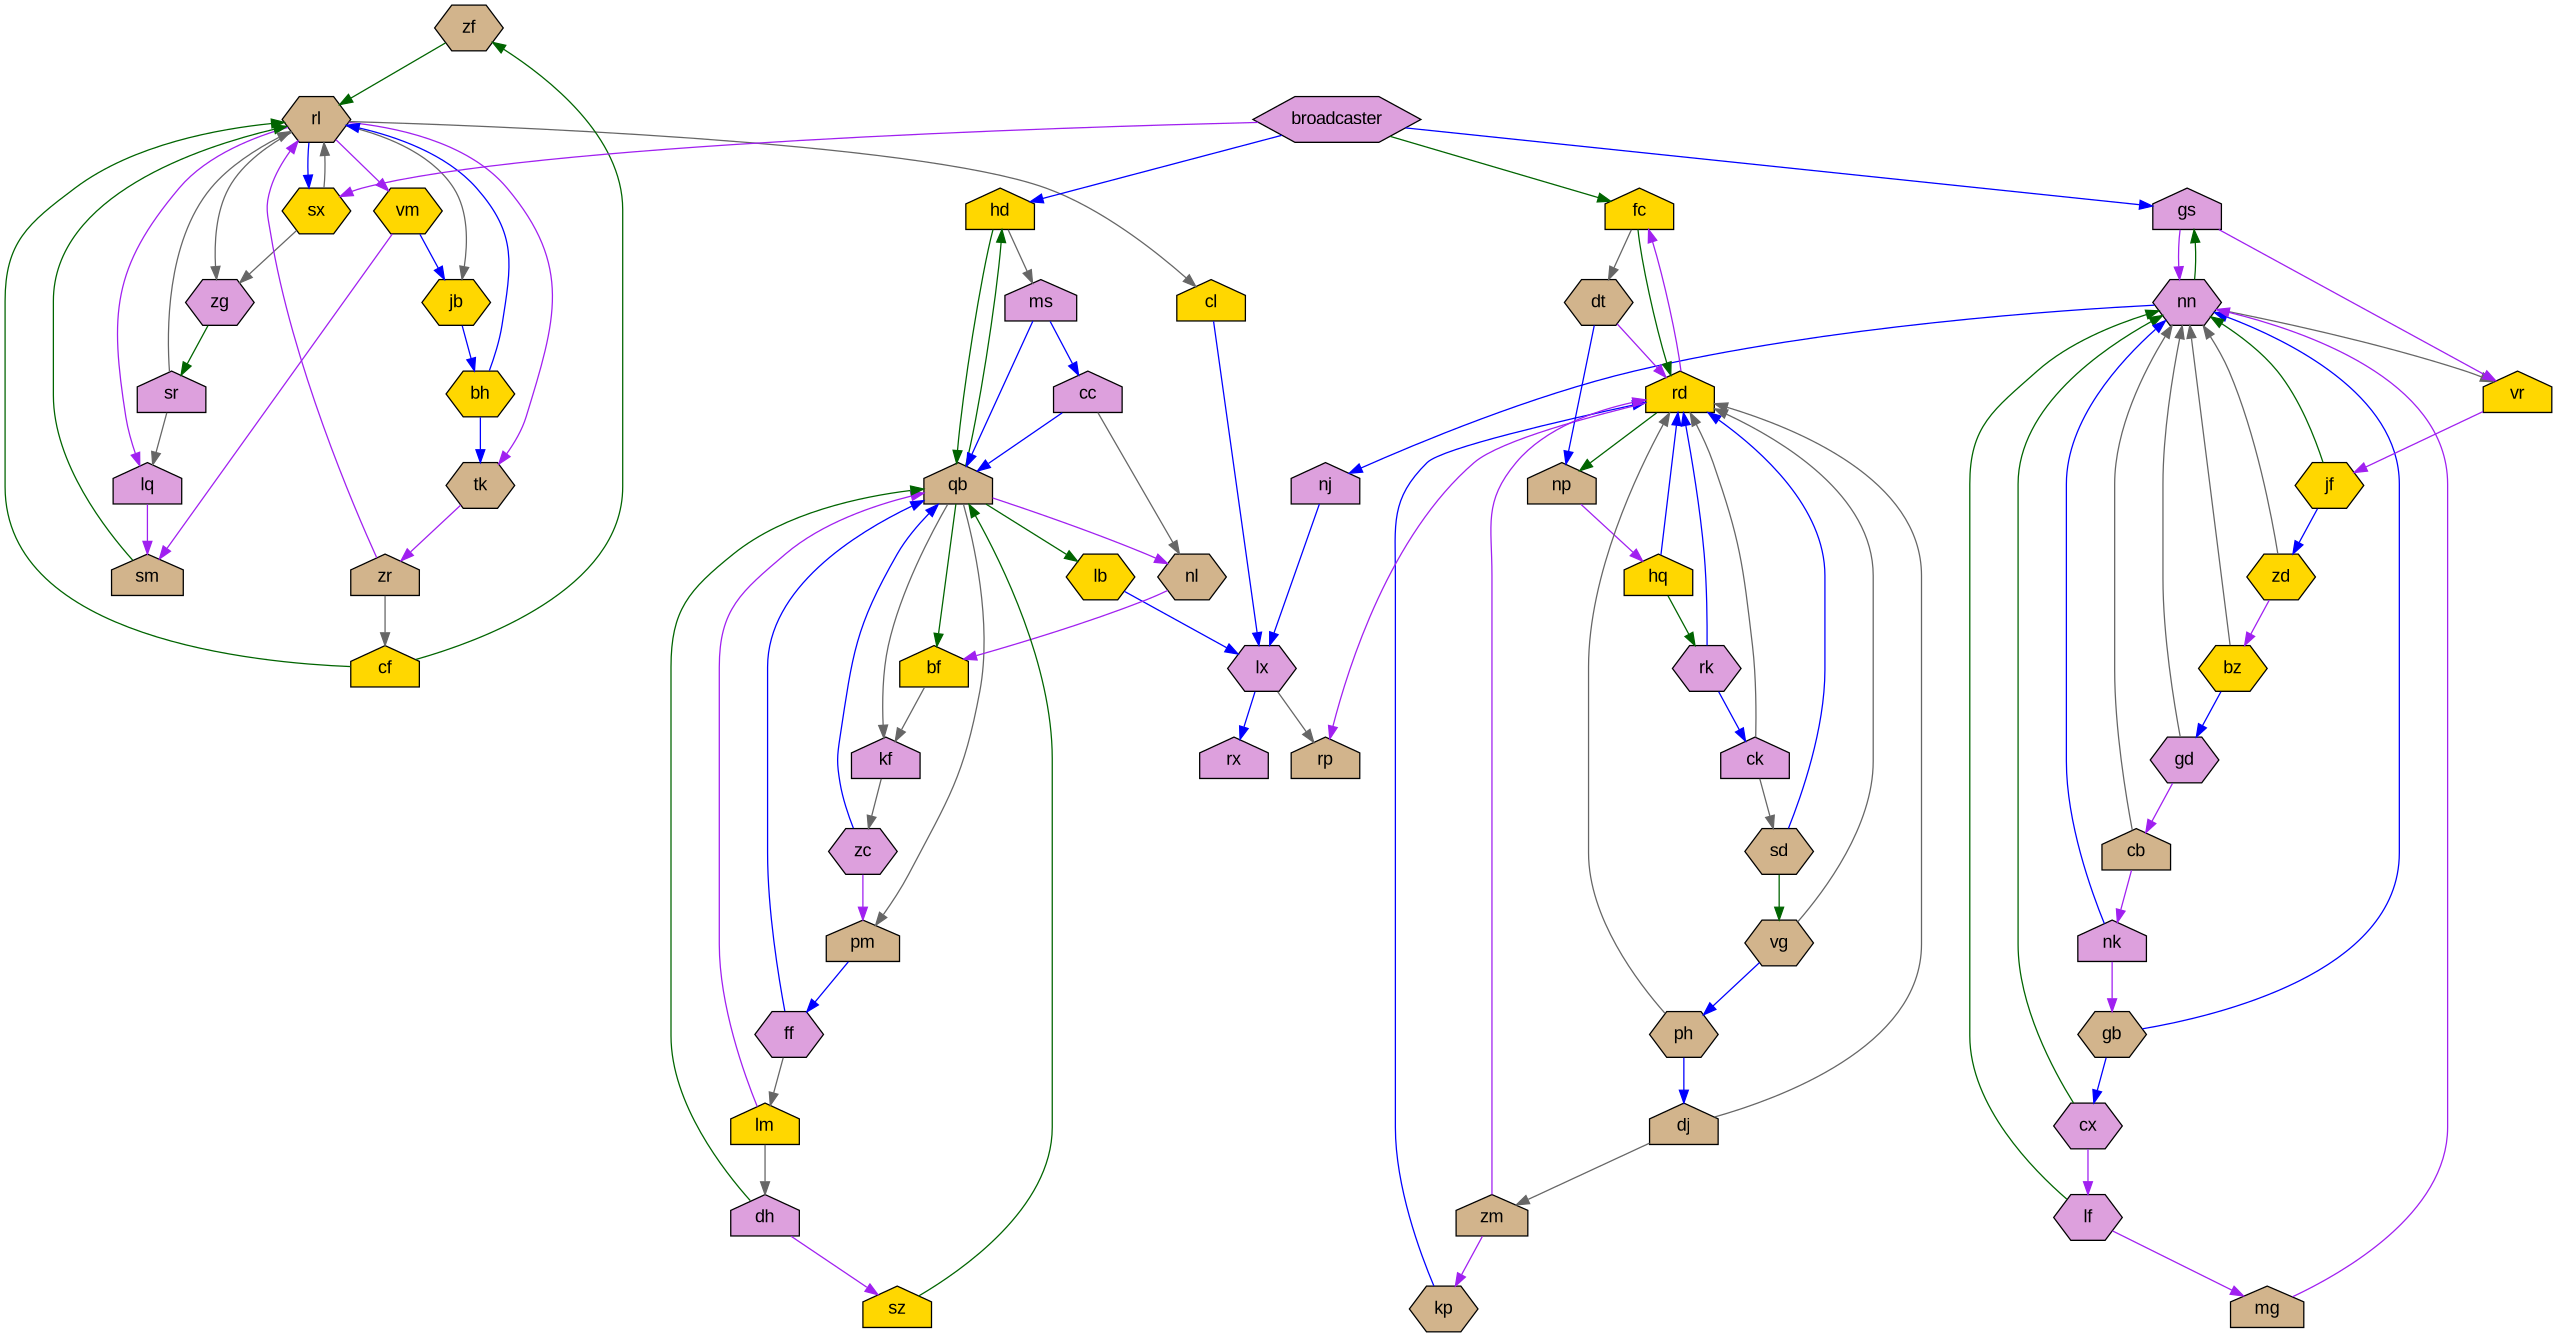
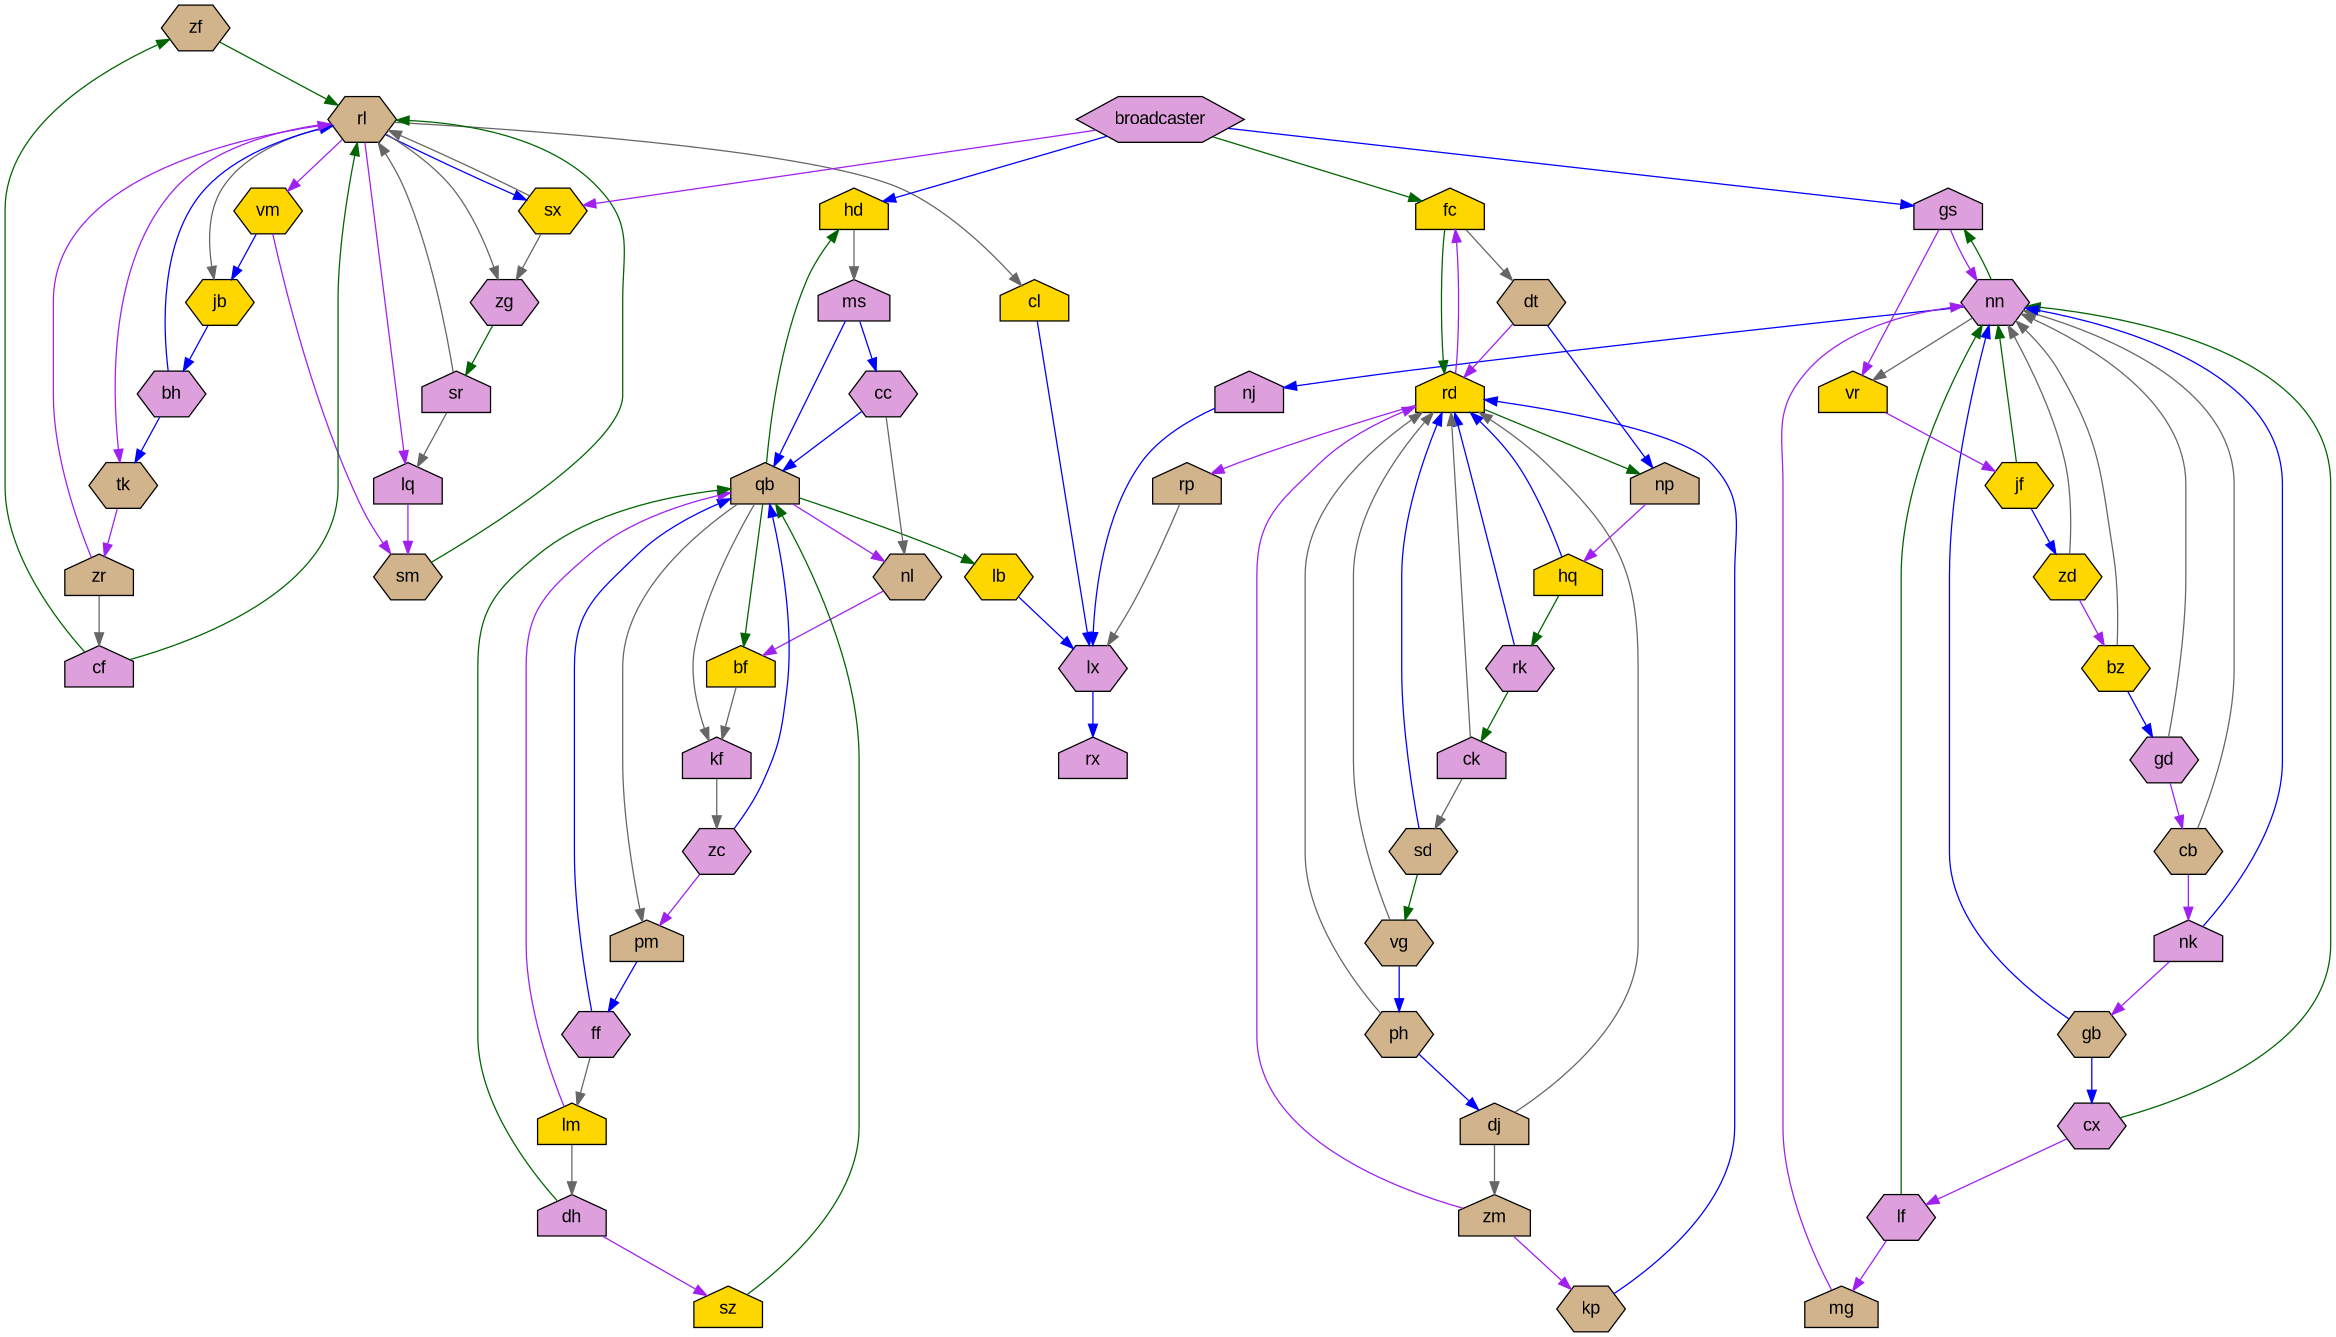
  digraph {
    fontname="Liberation Sans"
    node [fillcolor=plum fontname="Liberation Sans" shape=house style=filled]
    edge [color=blue fontname="Liberation Sans"]
    zf [fillcolor=tan shape=hexagon]
    rl [fillcolor=tan shape=hexagon]
    jb [fillcolor=gold shape=hexagon]
    lq
    vm [fillcolor=gold shape=hexagon]
    sx [fillcolor=gold shape=hexagon]
    zg [shape=hexagon]
    tk [fillcolor=tan shape=hexagon]
    cl [fillcolor=gold]
-   bh [fillcolor=gold shape=hexagon]
-   sm [fillcolor=tan]
+   bh [shape=hexagon]
+   sm [fillcolor=tan shape=hexagon]
    sr
    zr [fillcolor=tan]
    lx [shape=hexagon]
    gb [fillcolor=tan shape=hexagon]
    cx [shape=hexagon]
    nn [shape=hexagon]
    lf [shape=hexagon]
    nj
    vr [fillcolor=gold]
    gs
    mg [fillcolor=tan]
    jf [fillcolor=gold shape=hexagon]
    pm [fillcolor=tan]
    ff [shape=hexagon]
    qb [fillcolor=tan]
    lm [fillcolor=gold]
    lb [fillcolor=gold shape=hexagon]
    nl [fillcolor=tan shape=hexagon]
    hd [fillcolor=gold]
    kf
    bf [fillcolor=gold]
    dh
    zd [fillcolor=gold shape=hexagon]
    bz [fillcolor=gold shape=hexagon]
    gd [shape=hexagon]
-   cf [fillcolor=gold]
+   cf
    kp [fillcolor=tan shape=hexagon]
    rd [fillcolor=gold]
    np [fillcolor=tan]
    fc [fillcolor=gold]
    rp [fillcolor=tan]
    hq [fillcolor=gold]
    dt [fillcolor=tan shape=hexagon]
    sd [fillcolor=tan shape=hexagon]
    vg [fillcolor=tan shape=hexagon]
    ph [fillcolor=tan shape=hexagon]
    dj [fillcolor=tan]
    sz [fillcolor=gold]
    ms
    zc [shape=hexagon]
    rx
    rk [shape=hexagon]
-   cc
+   cc [shape=hexagon]
    zm [fillcolor=tan]
-   cb [fillcolor=tan]
+   cb [fillcolor=tan shape=hexagon]
    nk
    ck
    broadcaster [shape=hexagon]
    zf -> rl [color=darkgreen]
    rl -> jb [color=gray40]
    rl -> lq [color=purple]
    rl -> vm [color=purple]
    rl -> sx
    rl -> zg [color=gray40]
    rl -> tk [color=purple]
    rl -> cl [color=gray40]
    jb -> bh
    lq -> sm [color=purple]
    vm -> jb
    vm -> sm [color=purple]
    sx -> rl [color=gray40]
    sx -> zg [color=gray40]
    zg -> sr [color=darkgreen]
    tk -> zr [color=purple]
    cl -> lx
    bh -> rl
    bh -> tk
    sm -> rl [color=darkgreen]
    sr -> rl [color=gray40]
    sr -> lq [color=gray40]
    zr -> rl [color=purple]
    zr -> cf [color=gray40]
    lx -> rx
    gb -> cx
    gb -> nn
    cx -> nn [color=darkgreen]
    cx -> lf [color=purple]
    nn -> nj
    nn -> vr [color=gray40]
    nn -> gs [color=darkgreen]
    lf -> nn [color=darkgreen]
    lf -> mg [color=purple]
    nj -> lx
    vr -> jf [color=purple]
    gs -> nn [color=purple]
    gs -> vr [color=purple]
    mg -> nn [color=purple]
    jf -> nn [color=darkgreen]
    jf -> zd
    pm -> ff
    ff -> qb
    ff -> lm [color=gray40]
    qb -> pm [color=gray40]
    qb -> lb [color=darkgreen]
    qb -> nl [color=purple]
    qb -> hd [color=darkgreen]
    qb -> kf [color=gray40]
    qb -> bf [color=darkgreen]
    lm -> qb [color=purple]
    lm -> dh [color=gray40]
    lb -> lx
    nl -> bf [color=purple]
-   hd -> qb [color=darkgreen]
    hd -> ms [color=gray40]
    kf -> zc [color=gray40]
    bf -> kf [color=gray40]
    dh -> qb [color=darkgreen]
    dh -> sz [color=purple]
    zd -> nn [color=gray40]
    zd -> bz [color=purple]
    bz -> nn [color=gray40]
    bz -> gd
    gd -> nn [color=gray40]
    gd -> cb [color=purple]
    cf -> zf [color=darkgreen]
    cf -> rl [color=darkgreen]
    kp -> rd
    rd -> np [color=darkgreen]
    rd -> fc [color=purple]
    rd -> rp [color=purple]
    np -> hq [color=purple]
    fc -> rd [color=darkgreen]
    fc -> dt [color=gray40]
-   lx -> rp [color=gray40]
+   rp -> lx [color=gray40]
    hq -> rd
    hq -> rk [color=darkgreen]
    dt -> rd [color=purple]
    dt -> np
    sd -> rd
    sd -> vg [color=darkgreen]
    vg -> rd [color=gray40]
    vg -> ph
    ph -> rd [color=gray40]
    ph -> dj
    dj -> rd [color=gray40]
    dj -> zm [color=gray40]
    sz -> qb [color=darkgreen]
    ms -> qb
    ms -> cc
    zc -> pm [color=purple]
    zc -> qb
    rk -> rd
-   rk -> ck
+   rk -> ck [color=darkgreen]
    cc -> qb
    cc -> nl [color=gray40]
    zm -> kp [color=purple]
    zm -> rd [color=purple]
    cb -> nn [color=gray40]
    cb -> nk [color=purple]
    nk -> gb [color=purple]
    nk -> nn
    ck -> rd [color=gray40]
    ck -> sd [color=gray40]
    broadcaster -> sx [color=purple]
    broadcaster -> gs
    broadcaster -> hd
    broadcaster -> fc [color=darkgreen]
  }
